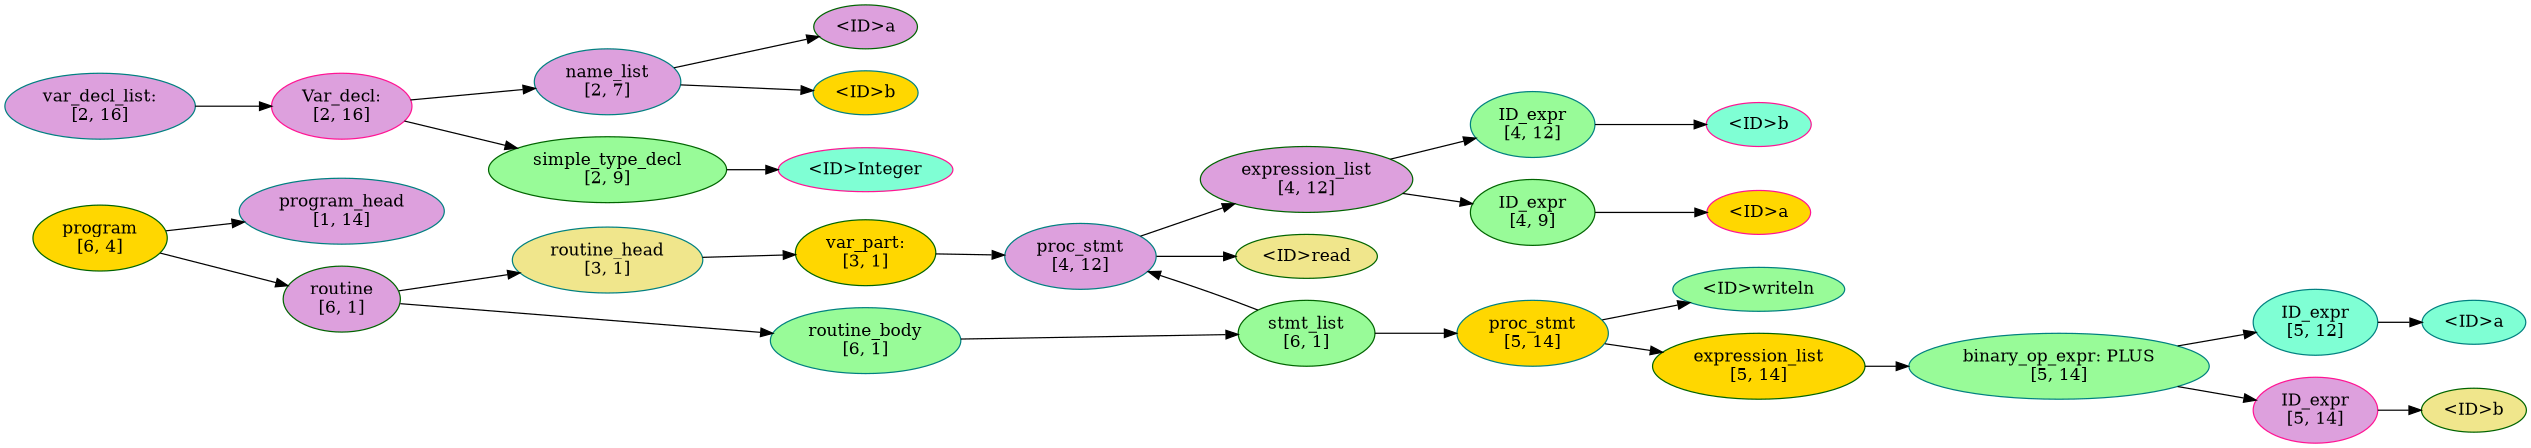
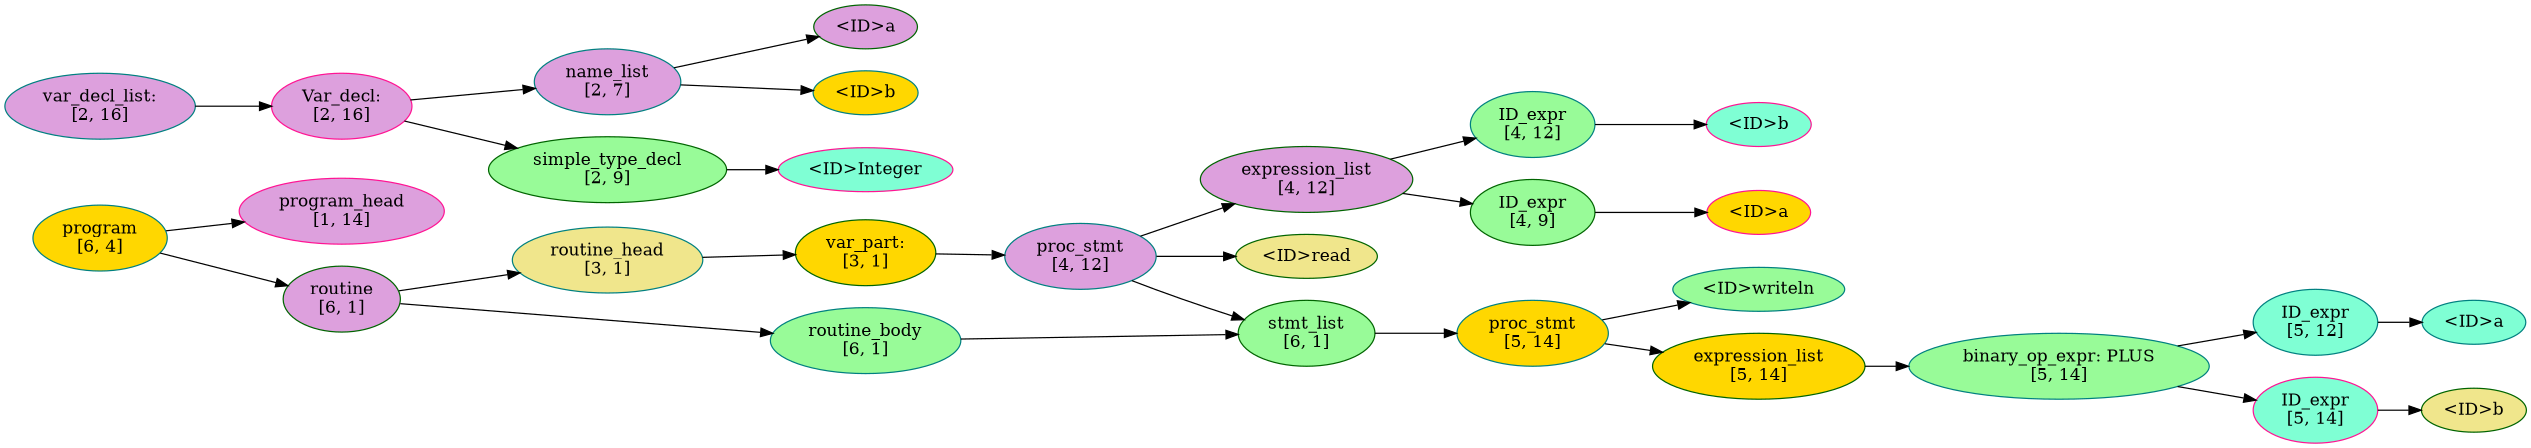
  digraph {
    rankdir=LR
    node [color=teal fillcolor=plum style=filled]
-   n1 [color=darkgreen fillcolor=gold label="program\n[6, 4]"]
-   n2 [label="program_head\n[1, 14]"]
+   n1 [fillcolor=gold label="program\n[6, 4]"]
+   n2 [color=deeppink label="program_head\n[1, 14]"]
    n3 [color=darkgreen label="routine\n[6, 1]"]
    n4 [fillcolor=khaki label="routine_head\n[3, 1]"]
    n5 [fillcolor=palegreen label="routine_body\n[6, 1]"]
    n6 [color=darkgreen fillcolor=gold label="var_part:\n[3, 1]"]
    n7 [color=darkgreen fillcolor=palegreen label="stmt_list\n[6, 1]"]
    n8 [label="proc_stmt\n[4, 12]"]
    n9 [label="var_decl_list:\n[2, 16]"]
    n10 [color=deeppink label="Var_decl:\n[2, 16]"]
    n11 [label="name_list\n[2, 7]"]
    n12 [color=darkgreen fillcolor=palegreen label="simple_type_decl\n[2, 9]"]
    n13 [color=darkgreen label="<ID>a"]
    n14 [fillcolor=gold label="<ID>b"]
    n15 [color=deeppink fillcolor=aquamarine label="<ID>Integer"]
    n16 [fillcolor=gold label="proc_stmt\n[5, 14]"]
    n17 [color=darkgreen fillcolor=khaki label="<ID>read"]
    n18 [color=darkgreen label="expression_list\n[4, 12]"]
    n19 [fillcolor=palegreen label="<ID>writeln"]
    n20 [color=darkgreen fillcolor=gold label="expression_list\n[5, 14]"]
    n21 [color=darkgreen fillcolor=palegreen label="ID_expr\n[4, 9]"]
    n22 [fillcolor=palegreen label="ID_expr\n[4, 12]"]
    n23 [color=deeppink fillcolor=gold label="<ID>a"]
    n24 [color=deeppink fillcolor=aquamarine label="<ID>b"]
    n25 [fillcolor=palegreen label="binary_op_expr: PLUS\n[5, 14]"]
    n26 [fillcolor=aquamarine label="ID_expr\n[5, 12]"]
-   n27 [color=deeppink label="ID_expr\n[5, 14]"]
+   n27 [color=deeppink fillcolor=aquamarine label="ID_expr\n[5, 14]"]
    n28 [fillcolor=aquamarine label="<ID>a"]
    n29 [color=darkgreen fillcolor=khaki label="<ID>b"]
    n1 -> n2
    n1 -> n3
    n3 -> n4
    n3 -> n5
    n4 -> n6
    n5 -> n7
    n6 -> n8
-   n7 -> n8
+   n8 -> n7
    n7 -> n16
    n8 -> n17
    n8 -> n18
    n9 -> n10
    n10 -> n11
    n10 -> n12
    n11 -> n13
    n11 -> n14
    n12 -> n15
    n16 -> n19
    n16 -> n20
    n18 -> n21
    n18 -> n22
    n20 -> n25
    n21 -> n23
    n22 -> n24
    n25 -> n26
    n25 -> n27
    n26 -> n28
    n27 -> n29
  }
